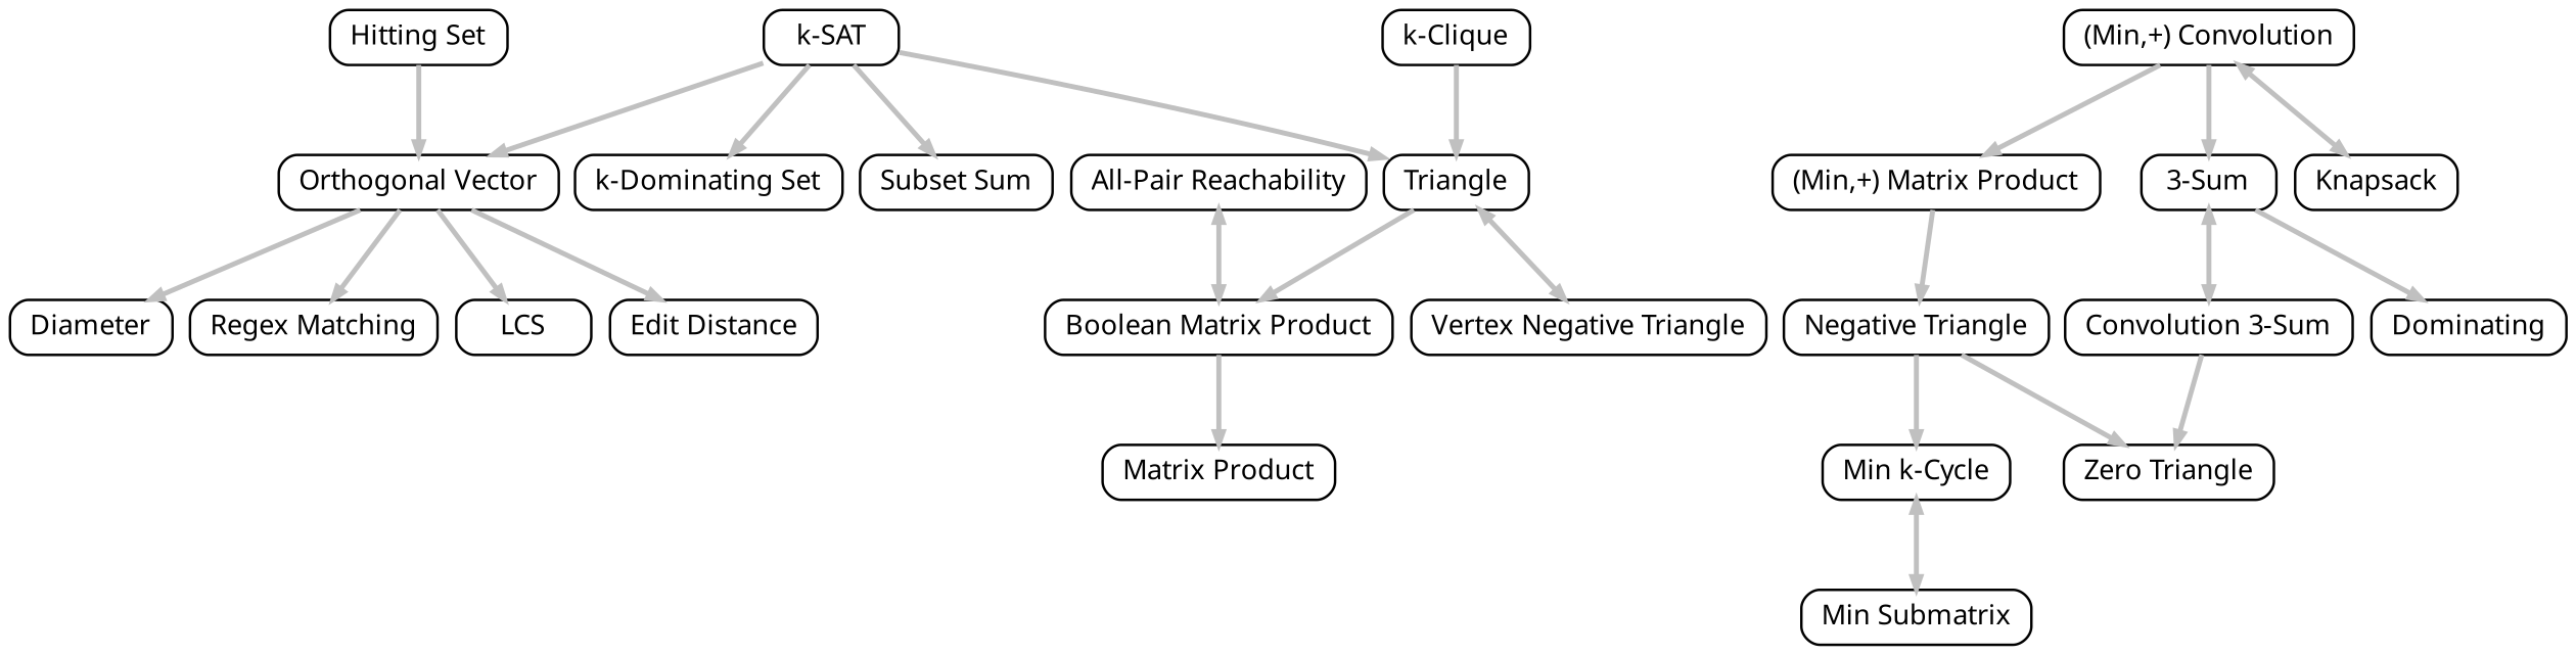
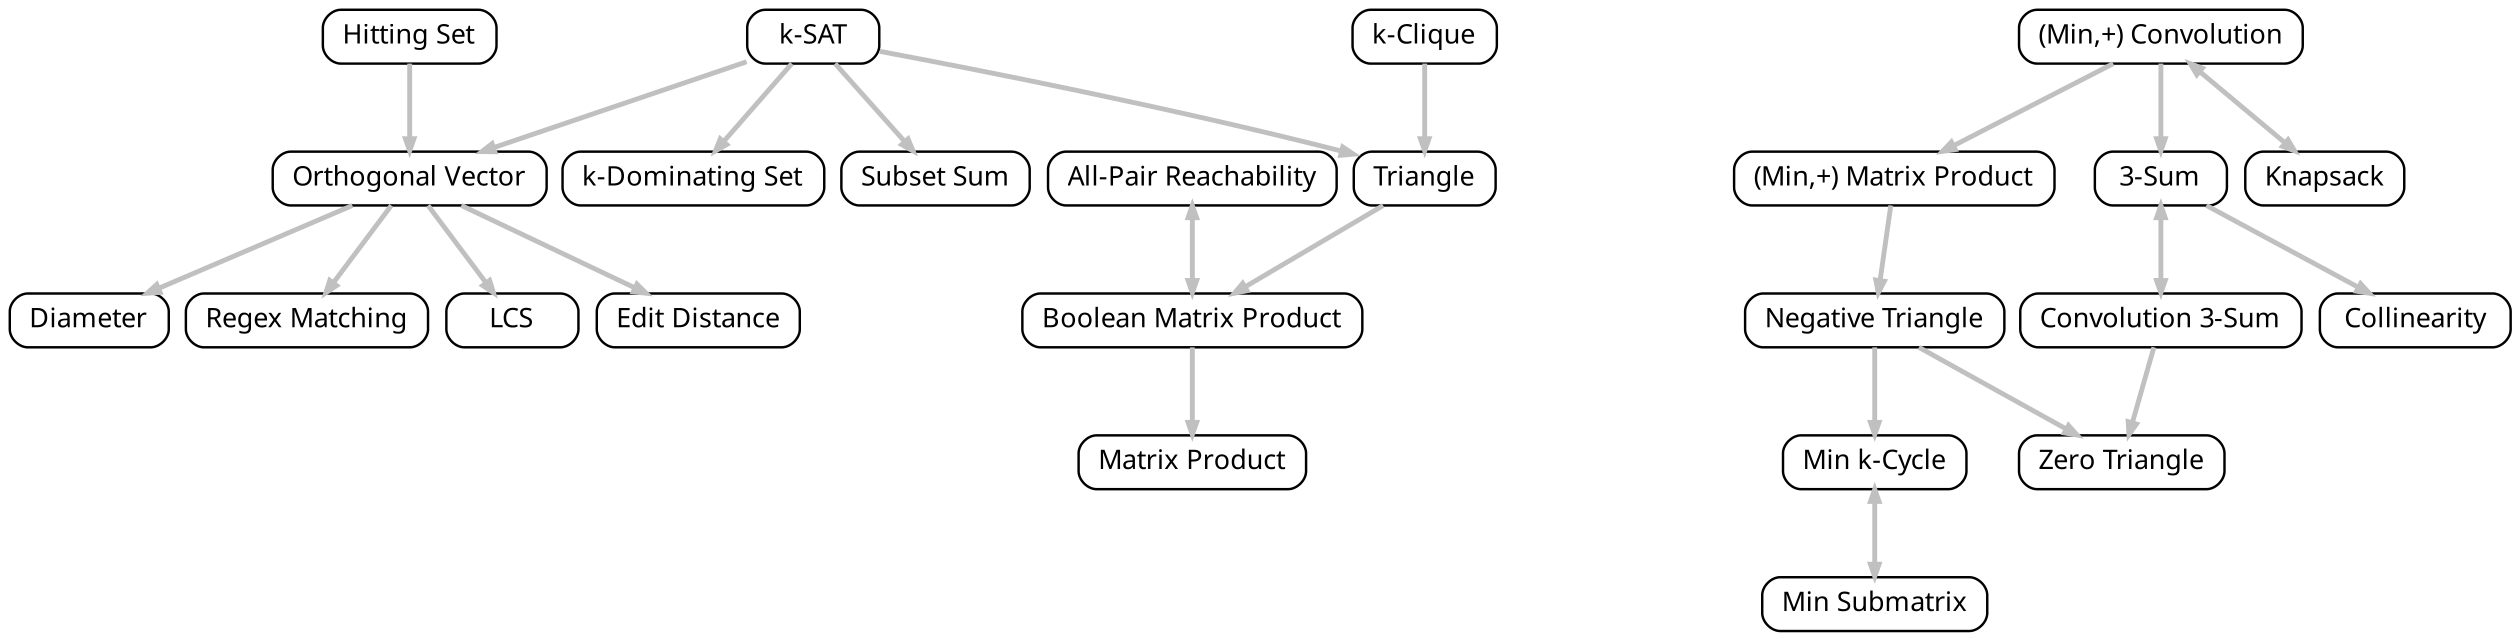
  digraph {
    nodesep=0.1
    node [fontname="Gentium Basic" fontsize=11 shape=box style=rounded]
    edge [arrowsize=0.5 color=grey penwidth=2]
    n1 [height=0.3 label="k-SAT"]
    n2 [height=0.3 label="Orthogonal Vector"]
    n3 [height=0.3 label="k-Dominating Set"]
    n4 [height=0.3 label="Subset Sum"]
    n5 [height=0.3 label=Triangle]
    n6 [height=0.3 label=Diameter]
    n7 [height=0.3 label="Regex Matching"]
    n8 [height=0.3 label=LCS]
    n9 [height=0.3 label="Edit Distance"]
    n10 [height=0.3 label="k-Clique"]
    n11 [height=0.3 label="(Min,+) Matrix Product"]
    n12 [height=0.3 label="Negative Triangle"]
    n13 [height=0.3 label="3-Sum"]
    n14 [height=0.3 label="Convolution 3-Sum"]
-   n15 [height=0.3 label=Dominating]
+   n15 [height=0.3 label=Collinearity]
    n16 [height=0.3 label="Zero Triangle"]
    n17 [height=0.3 label="Boolean Matrix Product"]
-   n18 [height=0.3 label="Vertex Negative Triangle"]
    n19 [height=0.3 label=Knapsack]
    n20 [height=0.3 label="Hitting Set"]
    n21 [height=0.3 label="Matrix Product"]
    n22 [height=0.3 label="Min k-Cycle"]
    n23 [height=0.3 label="(Min,+) Convolution"]
    n24 [height=0.3 label="Min Submatrix"]
    n25 [height=0.3 label="All-Pair Reachability"]
    n1 -> n2
    n1 -> n3
    n1 -> n4
    n1 -> n5
    n2 -> n6
    n2 -> n7
    n2 -> n8
    n2 -> n9
    n5 -> n17
-   n5 -> n18 [dir=both]
    n10 -> n5
    n11 -> n12
    n12 -> n16
    n12 -> n22
    n13 -> n14 [dir=both]
    n13 -> n15
    n14 -> n16
    n17 -> n21
    n20 -> n2
    n22 -> n24 [dir=both]
    n23 -> n11
    n23 -> n13
    n23 -> n19 [dir=both]
    n25 -> n17 [dir=both]
  }
